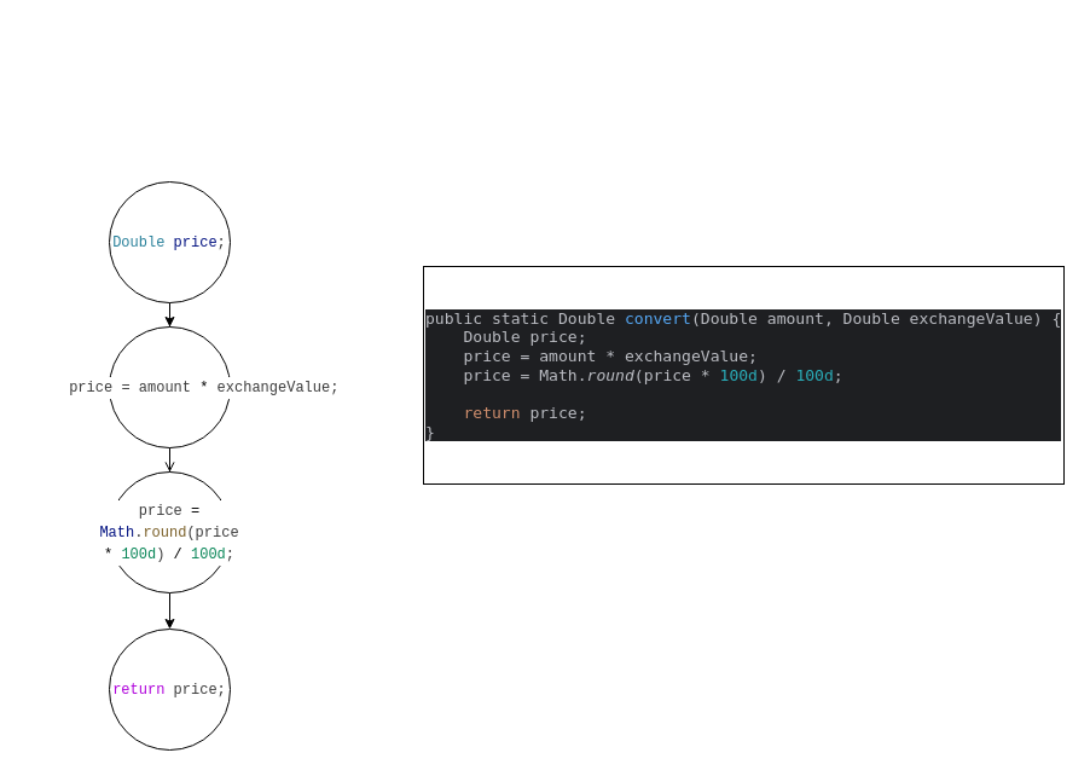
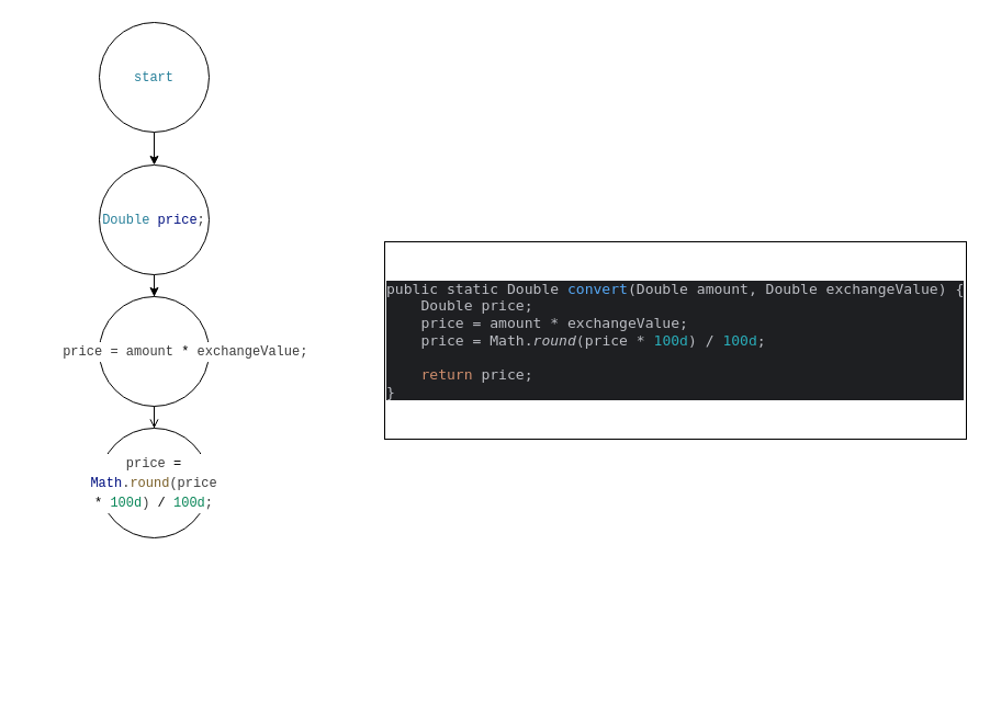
  <mxCell id="0" />
  <mxCell id="1" parent="0" />
  <mxCell id="2" value="" style="edgeStyle=orthogonalEdgeStyle;rounded=0;orthogonalLoop=1;jettySize=auto;html=1;" edge="1" parent="1" source="3" target="6"><mxGeometry relative="1" as="geometry" /></mxCell>
  <mxCell id="3" value="&lt;meta charset=&quot;utf-8&quot;&gt;&lt;div style=&quot;color: rgb(59, 59, 59); background-color: rgb(255, 255, 255); font-family: Menlo, Monaco, &amp;quot;Courier New&amp;quot;, monospace; font-weight: normal; font-size: 12px; line-height: 18px;&quot;&gt;&lt;div&gt;&lt;span style=&quot;color: #3b3b3b;&quot;&gt;        &lt;/span&gt;&lt;span style=&quot;color: #267f99;&quot;&gt;Double&lt;/span&gt;&lt;span style=&quot;color: #3b3b3b;&quot;&gt; &lt;/span&gt;&lt;span style=&quot;color: #001080;&quot;&gt;price&lt;/span&gt;&lt;span style=&quot;color: #3b3b3b;&quot;&gt;;&lt;/span&gt;&lt;/div&gt;&lt;div&gt;&lt;span style=&quot;color: #3b3b3b;&quot;&gt;&lt;/span&gt;&lt;/div&gt;&lt;/div&gt;" style="ellipse;whiteSpace=wrap;html=1;aspect=fixed;" vertex="1" parent="1"><mxGeometry x="20" y="150" width="100" height="100" as="geometry" /></mxCell>
  <mxCell id="4" value="&lt;div style=&quot;background-color:#1e1f22;color:#bcbec4&quot;&gt;&lt;pre style=&quot;font-family:'JetBrains Mono',monospace;font-size:9.8pt;&quot;&gt;public static Double &lt;span style=&quot;color:#56a8f5;&quot;&gt;convert&lt;/span&gt;(Double amount, Double exchangeValue) {&lt;br&gt;    Double price;&lt;br&gt;    price = amount * exchangeValue;&lt;br&gt;    price = Math.&lt;span style=&quot;font-style:italic;&quot;&gt;round&lt;/span&gt;(price * &lt;span style=&quot;color:#2aacb8;&quot;&gt;100d&lt;/span&gt;) / &lt;span style=&quot;color:#2aacb8;&quot;&gt;100d&lt;/span&gt;;&lt;br&gt;    &lt;br&gt;    &lt;span style=&quot;color:#cf8e6d;&quot;&gt;return &lt;/span&gt;price;&lt;br&gt;}&lt;/pre&gt;&lt;/div&gt;" style="rounded=0;whiteSpace=wrap;html=1;align=left;" vertex="1" parent="1"><mxGeometry x="280" y="220" width="530" height="180" as="geometry" /></mxCell>
  <mxCell id="5" value="" style="edgeStyle=orthogonalEdgeStyle;rounded=0;orthogonalLoop=1;jettySize=auto;html=1;endArrow=open;" edge="1" parent="1" source="6" target="8"><mxGeometry relative="1" as="geometry" /></mxCell>
  <mxCell id="6" value="&lt;pre style=&quot;border-color: var(--border-color); color: rgb(188, 190, 196); text-align: left; font-family: &amp;quot;JetBrains Mono&amp;quot;, monospace; font-size: 9.8pt;&quot;&gt;&lt;div style=&quot;color: rgb(59, 59, 59); background-color: rgb(255, 255, 255); font-family: Menlo, Monaco, &amp;quot;Courier New&amp;quot;, monospace; font-size: 12px; line-height: 18px;&quot;&gt;&lt;div&gt;        price = amount &lt;span style=&quot;color: #000000;&quot;&gt;*&lt;/span&gt; exchangeValue;&lt;/div&gt;&lt;div&gt;&lt;/div&gt;&lt;/div&gt;&lt;/pre&gt;" style="ellipse;whiteSpace=wrap;html=1;aspect=fixed;" vertex="1" parent="1"><mxGeometry x="20" y="270" width="100" height="100" as="geometry" /></mxCell>
- <mxCell id="7" value="" style="edgeStyle=orthogonalEdgeStyle;rounded=0;orthogonalLoop=1;jettySize=auto;html=1;" edge="1" parent="1" source="8" target="9"><mxGeometry relative="1" as="geometry" /></mxCell>
  <mxCell id="8" value="&lt;meta charset=&quot;utf-8&quot;&gt;&lt;div style=&quot;color: rgb(59, 59, 59); background-color: rgb(255, 255, 255); font-family: Menlo, Monaco, &amp;quot;Courier New&amp;quot;, monospace; font-weight: normal; font-size: 12px; line-height: 18px;&quot;&gt;&lt;div&gt;&lt;span style=&quot;color: #3b3b3b;&quot;&gt;        price &lt;/span&gt;&lt;span style=&quot;color: #000000;&quot;&gt;=&lt;/span&gt;&lt;span style=&quot;color: #3b3b3b;&quot;&gt; &lt;/span&gt;&lt;span style=&quot;color: #001080;&quot;&gt;Math&lt;/span&gt;&lt;span style=&quot;color: #3b3b3b;&quot;&gt;.&lt;/span&gt;&lt;span style=&quot;color: #795e26;&quot;&gt;round&lt;/span&gt;&lt;span style=&quot;color: #3b3b3b;&quot;&gt;(price &lt;/span&gt;&lt;span style=&quot;color: #000000;&quot;&gt;*&lt;/span&gt;&lt;span style=&quot;color: #3b3b3b;&quot;&gt; &lt;/span&gt;&lt;span style=&quot;color: #098658;&quot;&gt;100d&lt;/span&gt;&lt;span style=&quot;color: #3b3b3b;&quot;&gt;) &lt;/span&gt;&lt;span style=&quot;color: #000000;&quot;&gt;/&lt;/span&gt;&lt;span style=&quot;color: #3b3b3b;&quot;&gt; &lt;/span&gt;&lt;span style=&quot;color: #098658;&quot;&gt;100d&lt;/span&gt;&lt;span style=&quot;color: #3b3b3b;&quot;&gt;;&lt;/span&gt;&lt;/div&gt;&lt;div&gt;&lt;span style=&quot;color: #3b3b3b;&quot;&gt;&lt;/span&gt;&lt;/div&gt;&lt;/div&gt;" style="ellipse;whiteSpace=wrap;html=1;aspect=fixed;" vertex="1" parent="1"><mxGeometry x="20" y="390" width="100" height="100" as="geometry" /></mxCell>
- <mxCell id="9" value="&lt;meta charset=&quot;utf-8&quot;&gt;&lt;div style=&quot;color: rgb(59, 59, 59); background-color: rgb(255, 255, 255); font-family: Menlo, Monaco, &amp;quot;Courier New&amp;quot;, monospace; font-weight: normal; font-size: 12px; line-height: 18px;&quot;&gt;&lt;div&gt;&lt;span style=&quot;color: #3b3b3b;&quot;&gt;        &lt;/span&gt;&lt;span style=&quot;color: #af00db;&quot;&gt;return&lt;/span&gt;&lt;span style=&quot;color: #3b3b3b;&quot;&gt; price;&lt;/span&gt;&lt;/div&gt;&lt;div&gt;&lt;span style=&quot;color: #3b3b3b;&quot;&gt;&lt;/span&gt;&lt;/div&gt;&lt;/div&gt;" style="ellipse;whiteSpace=wrap;html=1;aspect=fixed;" vertex="1" parent="1"><mxGeometry x="20" y="520" width="100" height="100" as="geometry" /></mxCell>
+ <mxCell id="10" value="" style="edgeStyle=orthogonalEdgeStyle;rounded=0;orthogonalLoop=1;jettySize=auto;html=1;" edge="1" parent="1" source="11" target="3"><mxGeometry relative="1" as="geometry" /></mxCell>
+ <mxCell id="11" value="&lt;div style=&quot;background-color: rgb(255, 255, 255); font-family: Menlo, Monaco, &amp;quot;Courier New&amp;quot;, monospace; font-weight: normal; font-size: 12px; line-height: 18px;&quot;&gt;&lt;div style=&quot;&quot;&gt;&lt;font color=&quot;#267f99&quot;&gt;start&lt;/font&gt;&lt;/div&gt;&lt;div style=&quot;color: rgb(59, 59, 59);&quot;&gt;&lt;span style=&quot;color: #3b3b3b;&quot;&gt;&lt;/span&gt;&lt;/div&gt;&lt;/div&gt;" style="ellipse;whiteSpace=wrap;html=1;aspect=fixed;" vertex="1" parent="1"><mxGeometry x="20" y="20" width="100" height="100" as="geometry" /></mxCell>
